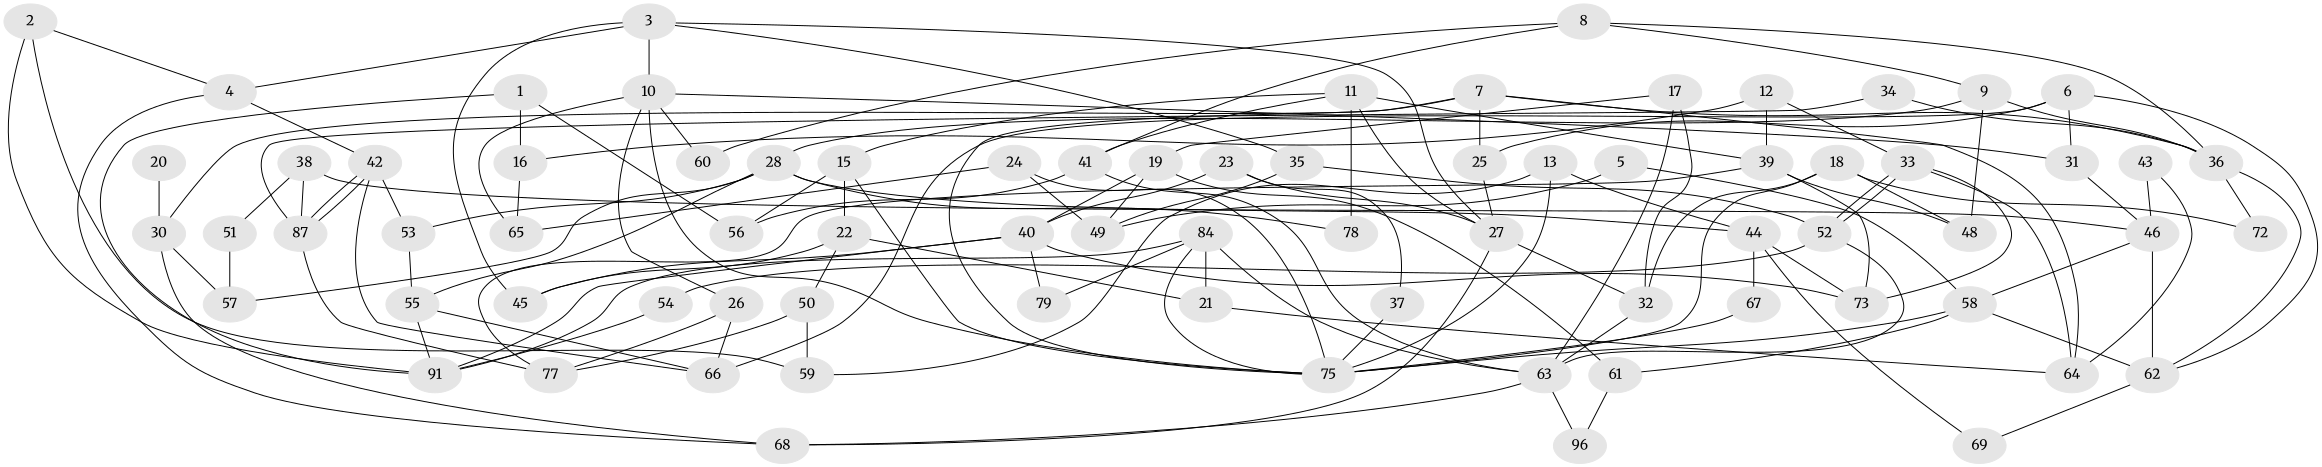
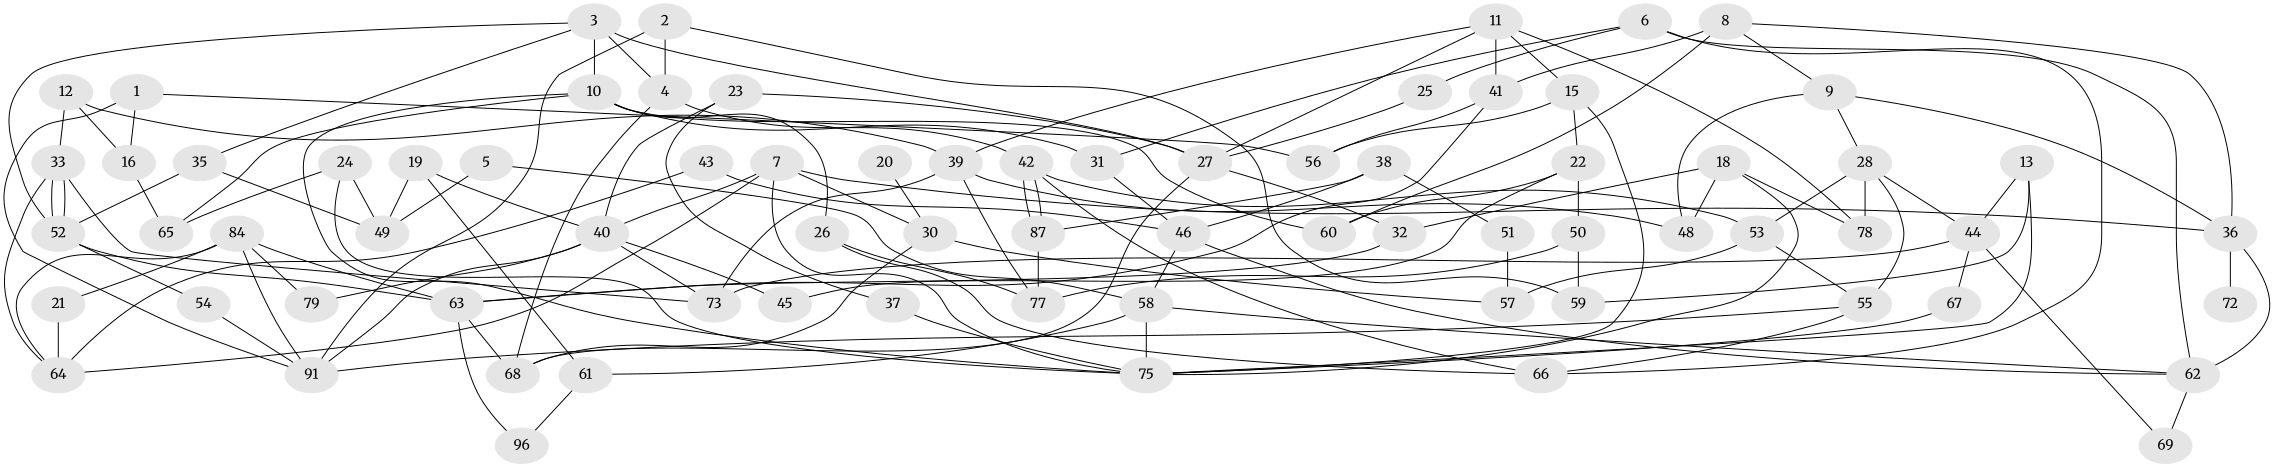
  graph {
    fontname=Merriweather
    node [color=gray90 fontname=Merriweather style=filled]
    edge [fontname=Merriweather]
    1
    16
    56
    n4 [label=91]
    65
    2
    4
    59
    42
    68
    9
    36
    28
    48
    3
    10
    27
    35
    45
    31
    75
    60
    26
    32
    49
    52
    66
    53
    n29 [label=87]
    5
    58
    62
    61
    6
    25
    46
    69
    7
    30
    64
    57
    72
    8
    41
    63
    78
    44
    55
    77
    11
    15
    39
    22
    73
    12
    33
    38
    51
    13
    67
    n61 [label=84]
    21
    n63 [label=79]
    n64 [label=96]
    50
-   17
    19
    40
    18
    20
    23
    37
    24
    54
-   34
    43
    1 -- 16
    1 -- 56
    1 -- n4
    16 -- 65
    2 -- n4
    2 -- 4
    2 -- 59
    4 -- 42
    4 -- 68
    42 -- 66
    42 -- 53
    42 -- n29
    42 -- n29
    9 -- 36
    9 -- 28
    9 -- 48
    36 -- 62
    36 -- 72
    28 -- 53
-   28 -- 57
+   53 -- 57
    28 -- 78
    28 -- 44
    28 -- 55
    3 -- 4
    3 -- 10
    3 -- 27
    3 -- 35
-   3 -- 45
+   3 -- 52
    10 -- 65
    10 -- 31
    10 -- 75
    10 -- 60
    10 -- 26
    27 -- 68
    27 -- 32
    35 -- 49
    35 -- 52
    31 -- 46
    26 -- 66
    26 -- 77
    32 -- 63
    52 -- 63
    52 -- 54
    53 -- 55
    n29 -- 77
    5 -- 49
    5 -- 58
    58 -- 75
    58 -- 62
    58 -- 61
    62 -- 69
    61 -- n64
    6 -- 31
    6 -- 66
    6 -- 62
    6 -- 25
    25 -- 27
    46 -- 58
    46 -- 62
    7 -- 36
    7 -- 75
-   7 -- 25
+   7 -- 40
    7 -- 30
    7 -- 64
    30 -- 68
    30 -- 57
    8 -- 9
    8 -- 36
    8 -- 60
    8 -- 41
    41 -- 56
    41 -- 63
    63 -- 68
    63 -- n64
    44 -- 69
    44 -- 73
    44 -- 67
    55 -- n4
    55 -- 66
    11 -- 27
    11 -- 41
    11 -- 78
    11 -- 15
    11 -- 39
    15 -- 56
    15 -- 75
    15 -- 22
    39 -- 48
    39 -- 77
    39 -- 73
    22 -- 45
-   22 -- 21
+   22 -- 60
    22 -- 50
    12 -- 16
    12 -- 39
    12 -- 33
    33 -- 52
    33 -- 52
    33 -- 64
    33 -- 73
    38 -- n29
    38 -- 46
    38 -- 51
    51 -- 57
    13 -- 59
    13 -- 75
    13 -- 44
    67 -- 75
    n61 -- n4
-   n61 -- 75
+   n61 -- 64
    n61 -- 63
    n61 -- 21
    n61 -- n63
    21 -- 64
    50 -- 59
    50 -- 77
-   17 -- 32
-   17 -- 63
-   17 -- 19
    19 -- 49
    19 -- 61
    19 -- 40
    40 -- n4
    40 -- 45
    40 -- 73
    40 -- n63
    18 -- 48
    18 -- 75
    18 -- 32
-   18 -- 72
+   18 -- 78
    20 -- 30
    23 -- 27
    23 -- 40
    23 -- 37
    37 -- 75
    24 -- 65
    24 -- 75
    24 -- 49
    54 -- n4
-   34 -- 36
-   34 -- n29
    43 -- 46
    43 -- 64
  }
